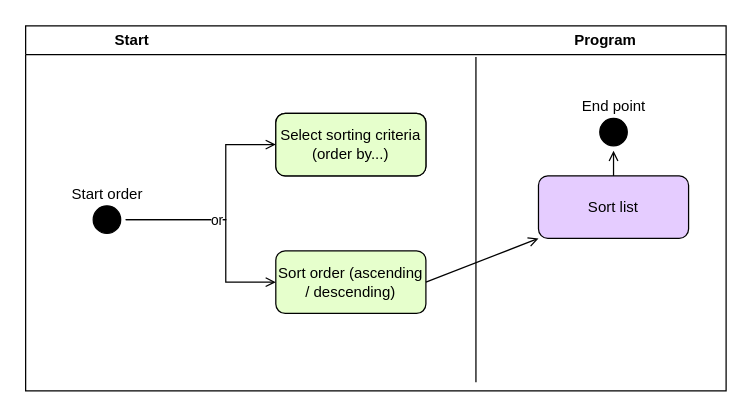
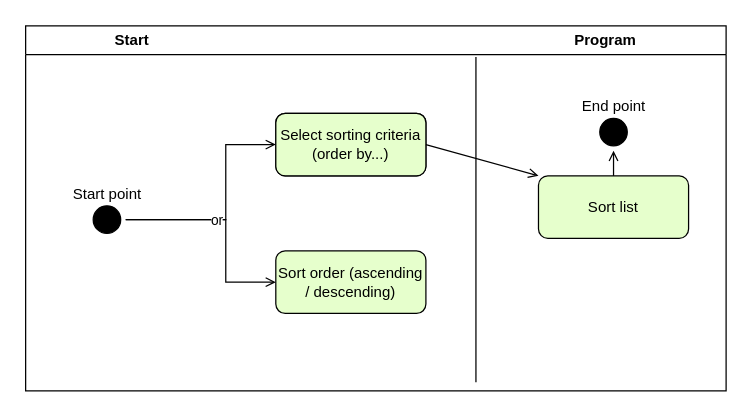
  <mxCell id="0" />
  <mxCell id="1" parent="0" />
  <mxCell id="2" value="Start                                                                                                      Program" style="swimlane;whiteSpace=wrap;startSize=23;" vertex="1" parent="1"><mxGeometry x="20" y="20" width="560" height="292" as="geometry" /></mxCell>
  <mxCell id="3" value="" style="ellipse;shape=startState;fillColor=#000000;strokeColor=#000000;" vertex="1" parent="2"><mxGeometry x="50" y="140" width="30" height="30" as="geometry" /></mxCell>
- <mxCell id="4" value="Start order" style="text;html=1;align=center;verticalAlign=middle;resizable=0;points=[];autosize=1;strokeColor=none;fillColor=none;" vertex="1" parent="2"><mxGeometry x="25" y="120" width="80" height="30" as="geometry" /></mxCell>
+ <mxCell id="4" value="Start point" style="text;html=1;align=center;verticalAlign=middle;resizable=0;points=[];autosize=1;strokeColor=none;fillColor=none;" vertex="1" parent="2"><mxGeometry x="25" y="120" width="80" height="30" as="geometry" /></mxCell>
  <mxCell id="5" value="" style="rounded=1;whiteSpace=wrap;html=1;strokeColor=#000000;fillColor=#E5CCFF;" vertex="1" parent="2"><mxGeometry x="200" y="70" width="120" height="50" as="geometry" /></mxCell>
  <mxCell id="6" value="" style="endArrow=none;html=1;rounded=0;strokeColor=#000000;" edge="1" parent="2"><mxGeometry width="50" height="50" relative="1" as="geometry"><mxPoint x="360" y="285" as="sourcePoint" /><mxPoint x="360" y="25" as="targetPoint" /></mxGeometry></mxCell>
  <mxCell id="7" value="Sort order (ascending / descending)" style="rounded=1;whiteSpace=wrap;html=1;strokeColor=#000000;fillColor=#E6FFCC;" vertex="1" parent="2"><mxGeometry x="200" y="180" width="120" height="50" as="geometry" /></mxCell>
  <mxCell id="8" value="" style="endArrow=open;strokeColor=#000000;endFill=1;rounded=0;entryX=0;entryY=0.5;entryDx=0;entryDy=0;startArrow=none;exitX=1;exitY=0.5;exitDx=0;exitDy=0;" edge="1" parent="2" source="3" target="7"><mxGeometry relative="1" as="geometry"><mxPoint x="150" y="160" as="sourcePoint" /><mxPoint x="210" y="105" as="targetPoint" /><Array as="points"><mxPoint x="160" y="155" /><mxPoint x="160" y="205" /></Array></mxGeometry></mxCell>
- <mxCell id="9" value="Sort list" style="rounded=1;whiteSpace=wrap;html=1;strokeColor=#000000;fillColor=#E5CCFF;" vertex="1" parent="2"><mxGeometry x="410" y="120" width="120" height="50" as="geometry" /></mxCell>
- <mxCell id="10" value="" style="endArrow=open;strokeColor=#000000;endFill=1;rounded=0;entryX=0;entryY=1;entryDx=0;entryDy=0;startArrow=none;exitX=1;exitY=0.5;exitDx=0;exitDy=0;" edge="1" parent="2" source="7" target="9"><mxGeometry relative="1" as="geometry"><mxPoint x="330" y="105" as="sourcePoint" /><mxPoint x="420" y="155" as="targetPoint" /><Array as="points" /></mxGeometry></mxCell>
+ <mxCell id="9" value="Sort list" style="rounded=1;whiteSpace=wrap;html=1;strokeColor=#000000;fillColor=#e6ffcc;" vertex="1" parent="2"><mxGeometry x="410" y="120" width="120" height="50" as="geometry" /></mxCell>
  <mxCell id="11" value="" style="ellipse;shape=startState;fillColor=#000000;strokeColor=#000000;" vertex="1" parent="2"><mxGeometry x="455" y="70" width="30" height="30" as="geometry" /></mxCell>
  <mxCell id="12" value="End point" style="text;html=1;align=center;verticalAlign=middle;resizable=0;points=[];autosize=1;strokeColor=none;fillColor=none;" vertex="1" parent="2"><mxGeometry x="435" y="50" width="70" height="30" as="geometry" /></mxCell>
  <mxCell id="13" value="" style="endArrow=open;strokeColor=#000000;endFill=1;rounded=0;entryX=0.5;entryY=1;entryDx=0;entryDy=0;startArrow=none;exitX=0.5;exitY=0;exitDx=0;exitDy=0;" edge="1" parent="2" source="9" target="11"><mxGeometry relative="1" as="geometry"><mxPoint x="330" y="215" as="sourcePoint" /><mxPoint x="420" y="155" as="targetPoint" /><Array as="points" /></mxGeometry></mxCell>
  <mxCell id="14" value="Select sorting criteria (order by...)" style="rounded=1;whiteSpace=wrap;html=1;strokeColor=#000000;fillColor=#E6FFCC;" vertex="1" parent="1"><mxGeometry x="220" y="90" width="120" height="50" as="geometry" /></mxCell>
  <mxCell id="15" value="" style="endArrow=open;strokeColor=#000000;endFill=1;rounded=0;entryX=0;entryY=0.5;entryDx=0;entryDy=0;startArrow=none;exitX=1;exitY=0.5;exitDx=0;exitDy=0;" edge="1" parent="1" source="3" target="14"><mxGeometry relative="1" as="geometry"><mxPoint x="160" y="170" as="sourcePoint" /><mxPoint x="-250" y="130" as="targetPoint" /><Array as="points"><mxPoint x="180" y="175" /><mxPoint x="180" y="115" /></Array></mxGeometry></mxCell>
  <mxCell id="16" value="or" style="edgeLabel;html=1;align=center;verticalAlign=middle;resizable=0;points=[];" vertex="1" connectable="0" parent="15"><mxGeometry x="-0.201" relative="1" as="geometry"><mxPoint as="offset" /></mxGeometry></mxCell>
+ <mxCell id="17" value="" style="endArrow=open;strokeColor=#000000;endFill=1;rounded=0;entryX=0;entryY=0;entryDx=0;entryDy=0;startArrow=none;exitX=1;exitY=0.5;exitDx=0;exitDy=0;" edge="1" parent="1" source="14" target="9"><mxGeometry relative="1" as="geometry"><mxPoint x="110" y="185" as="sourcePoint" /><mxPoint x="230" y="125" as="targetPoint" /><Array as="points" /></mxGeometry></mxCell>
